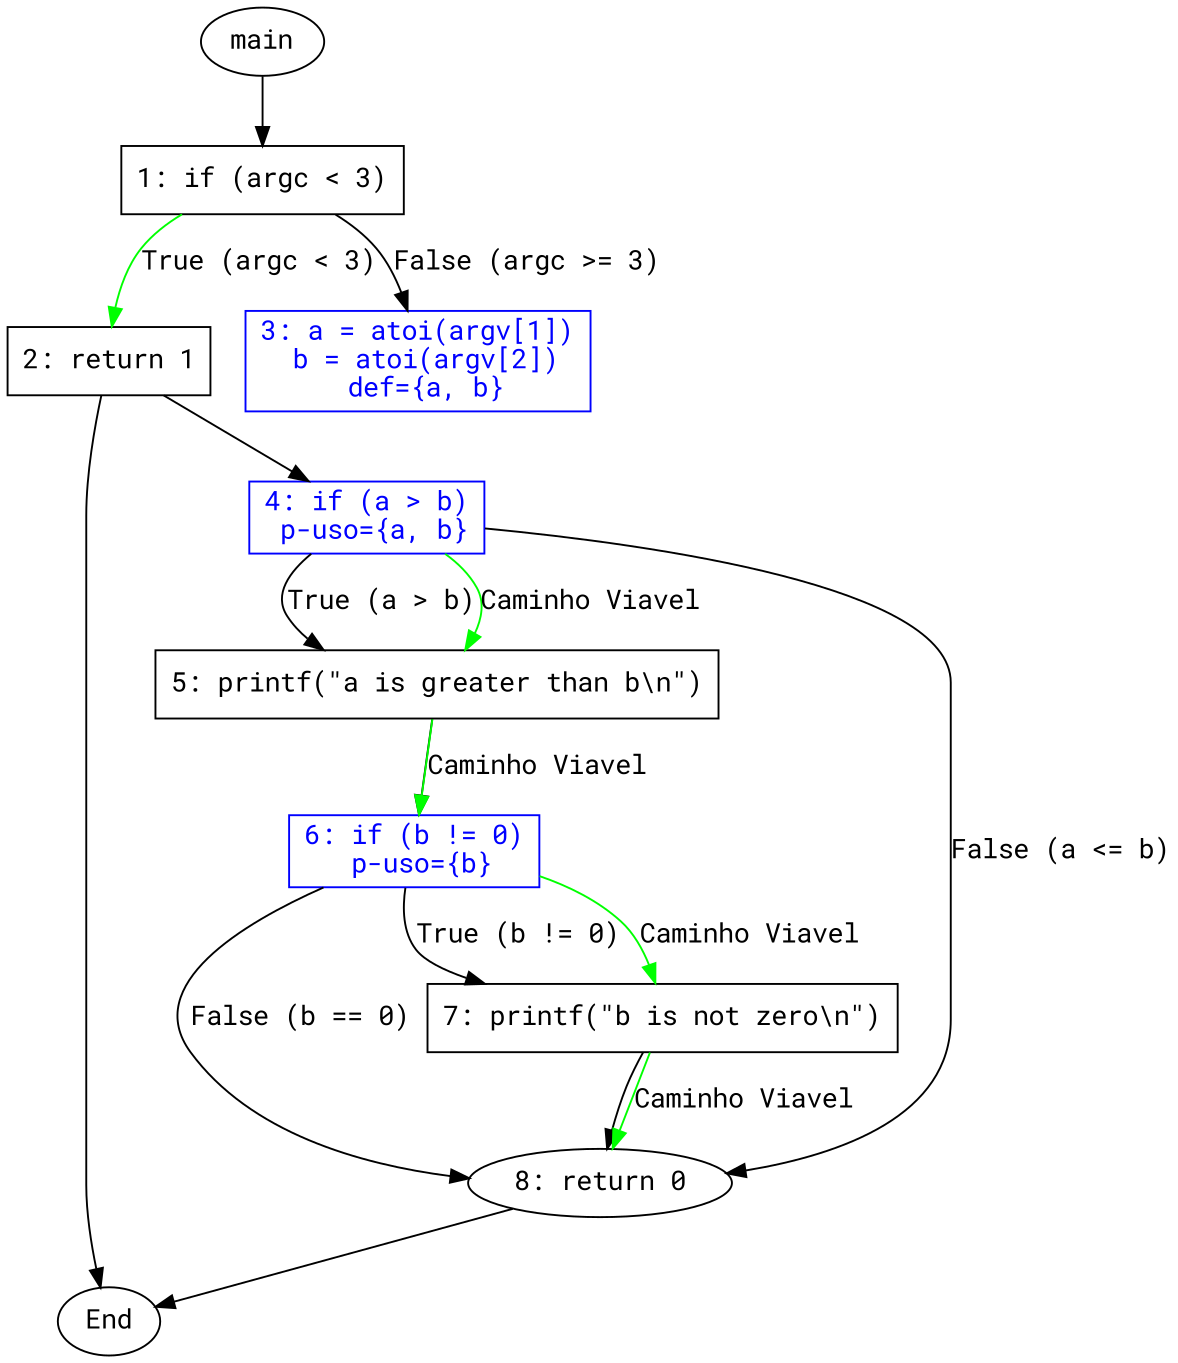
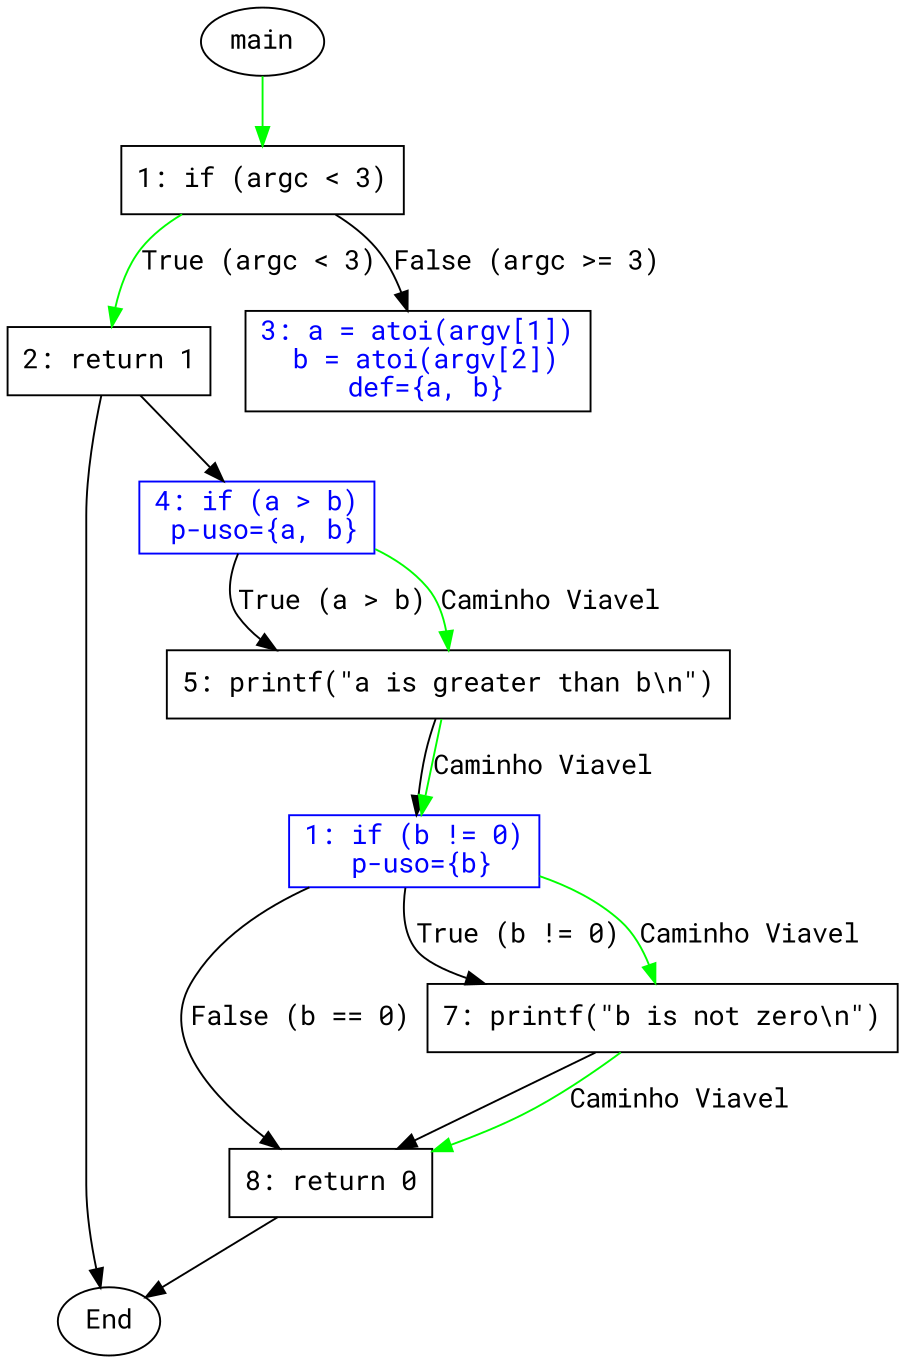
  digraph {
    fontname="Roboto Mono"
    rankdir=TB
    node [fontname="Roboto Mono" shape=box]
    edge [fontname="Roboto Mono"]
    n1 [label=main shape=ellipse]
    n2 [label="1: if (argc < 3)"]
    n3 [label="2: return 1"]
-   n4 [color=blue fontcolor=blue label="3: a = atoi(argv[1])\n b = atoi(argv[2])\n def={a, b}"]
+   n4 [color=black fontcolor=blue label="3: a = atoi(argv[1])\n b = atoi(argv[2])\n def={a, b}"]
    n5 [label=End shape=ellipse]
    n6 [color=blue fontcolor=blue label="4: if (a > b)\n p-uso={a, b}"]
    n7 [label="5: printf(\"a is greater than b\\n\")"]
-   n8 [label="8: return 0" shape=ellipse]
-   n9 [color=blue fontcolor=blue label="6: if (b != 0)\n p-uso={b}"]
+   n8 [label="8: return 0"]
+   n9 [color=blue fontcolor=blue label="1: if (b != 0)\n p-uso={b}"]
    n10 [label="7: printf(\"b is not zero\\n\")"]
-   n1 -> n2
+   n1 -> n2 [color=green]
    n2 -> n3 [color=green label="True (argc < 3)"]
    n2 -> n4 [label="False (argc >= 3)"]
    n3 -> n5
    n3 -> n6
    n6 -> n7 [label="True (a > b)"]
    n6 -> n7 [color=green label="Caminho Viavel"]
-   n6 -> n8 [label="False (a <= b)"]
    n7 -> n9
    n7 -> n9 [color=green label="Caminho Viavel"]
    n8 -> n5
    n9 -> n8 [label="False (b == 0)"]
    n9 -> n10 [label="True (b != 0)"]
    n9 -> n10 [color=green label="Caminho Viavel"]
    n10 -> n8
    n10 -> n8 [color=green label="Caminho Viavel"]
  }
